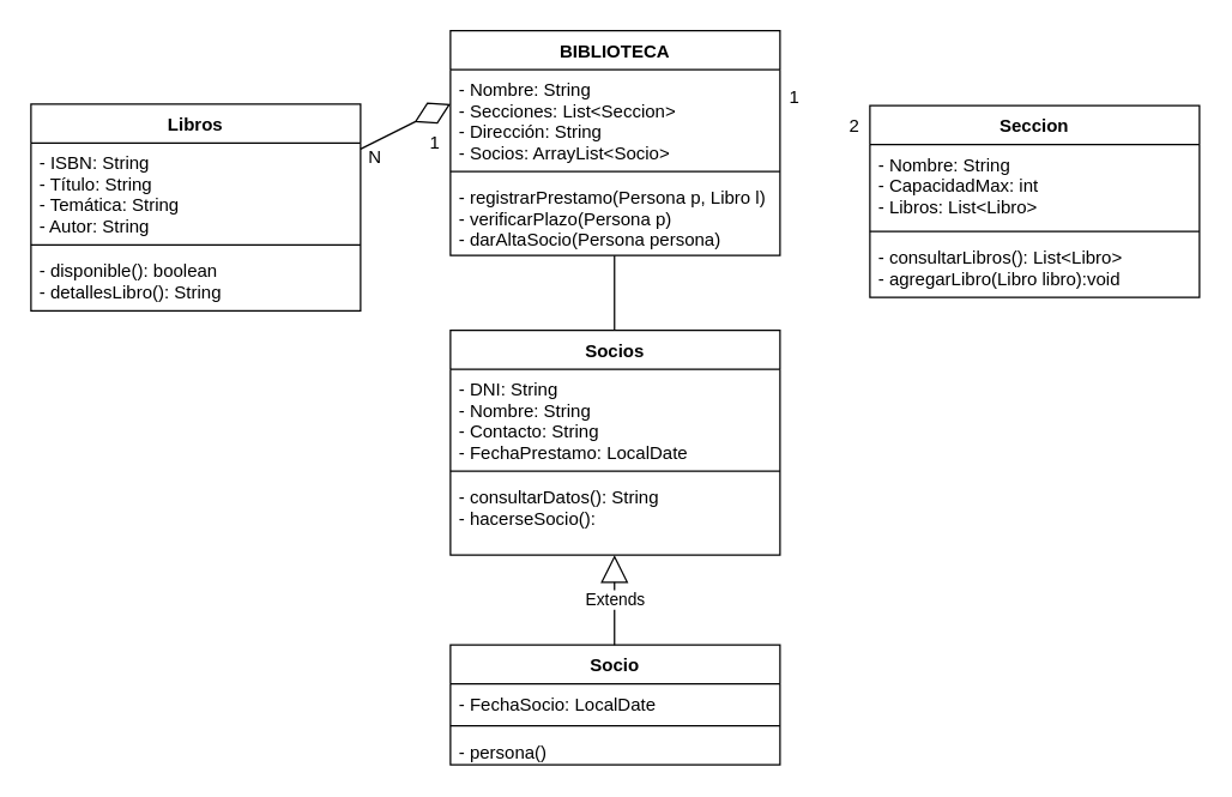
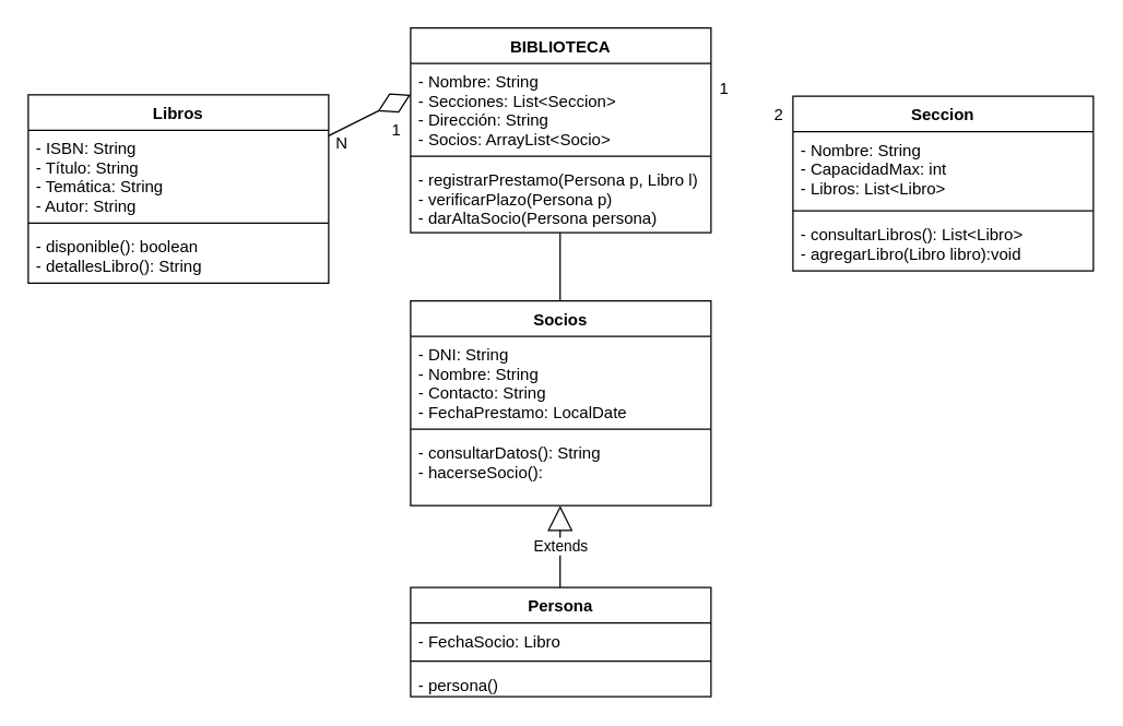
  <mxCell id="0" />
  <mxCell id="1" parent="0" />
  <mxCell id="2" value="BIBLIOTECA" style="swimlane;fontStyle=1;align=center;verticalAlign=top;childLayout=stackLayout;horizontal=1;startSize=26;horizontalStack=0;resizeParent=1;resizeParentMax=0;resizeLast=0;collapsible=1;marginBottom=0;strokeWidth=1;" parent="1" vertex="1"><mxGeometry x="300" y="20" width="220" height="150" as="geometry" /></mxCell>
  <mxCell id="3" value="- Nombre: String&#10;- Secciones: List&lt;Seccion&gt;&#10;- Dirección: String&#10;- Socios: ArrayList&lt;Socio&gt;&#10;" style="text;strokeColor=none;fillColor=none;align=left;verticalAlign=top;spacingLeft=4;spacingRight=4;overflow=hidden;rotatable=0;points=[[0,0.5],[1,0.5]];portConstraint=eastwest;strokeWidth=1;" parent="2" vertex="1"><mxGeometry y="26" width="220" height="64" as="geometry" /></mxCell>
  <mxCell id="4" value="" style="line;strokeWidth=1;fillColor=none;align=left;verticalAlign=middle;spacingTop=-1;spacingLeft=3;spacingRight=3;rotatable=0;labelPosition=right;points=[];portConstraint=eastwest;strokeColor=inherit;" parent="2" vertex="1"><mxGeometry y="90" width="220" height="8" as="geometry" /></mxCell>
  <mxCell id="5" value="- registrarPrestamo(Persona p, Libro l)&#10;- verificarPlazo(Persona p)&#10;- darAltaSocio(Persona persona)" style="text;strokeColor=none;fillColor=none;align=left;verticalAlign=top;spacingLeft=4;spacingRight=4;overflow=hidden;rotatable=0;points=[[0,0.5],[1,0.5]];portConstraint=eastwest;strokeWidth=1;" parent="2" vertex="1"><mxGeometry y="98" width="220" height="52" as="geometry" /></mxCell>
  <mxCell id="6" value="Seccion" style="swimlane;fontStyle=1;align=center;verticalAlign=top;childLayout=stackLayout;horizontal=1;startSize=26;horizontalStack=0;resizeParent=1;resizeParentMax=0;resizeLast=0;collapsible=1;marginBottom=0;strokeWidth=1;" parent="1" vertex="1"><mxGeometry x="580" y="70" width="220" height="128" as="geometry" /></mxCell>
  <mxCell id="7" value="- Nombre: String&#10;- CapacidadMax: int&#10;- Libros: List&lt;Libro&gt;&#10;" style="text;strokeColor=none;fillColor=none;align=left;verticalAlign=top;spacingLeft=4;spacingRight=4;overflow=hidden;rotatable=0;points=[[0,0.5],[1,0.5]];portConstraint=eastwest;strokeWidth=1;" parent="6" vertex="1"><mxGeometry y="26" width="220" height="54" as="geometry" /></mxCell>
  <mxCell id="8" value="" style="line;strokeWidth=1;fillColor=none;align=left;verticalAlign=middle;spacingTop=-1;spacingLeft=3;spacingRight=3;rotatable=0;labelPosition=right;points=[];portConstraint=eastwest;strokeColor=inherit;" parent="6" vertex="1"><mxGeometry y="80" width="220" height="8" as="geometry" /></mxCell>
  <mxCell id="9" value="- consultarLibros(): List&lt;Libro&gt;&#10;- agregarLibro(Libro libro):void" style="text;strokeColor=none;fillColor=none;align=left;verticalAlign=top;spacingLeft=4;spacingRight=4;overflow=hidden;rotatable=0;points=[[0,0.5],[1,0.5]];portConstraint=eastwest;strokeWidth=1;" parent="6" vertex="1"><mxGeometry y="88" width="220" height="40" as="geometry" /></mxCell>
  <mxCell id="10" value="1" style="text;html=1;strokeColor=none;fillColor=none;align=center;verticalAlign=middle;whiteSpace=wrap;rounded=0;strokeWidth=1;" parent="1" vertex="1"><mxGeometry x="500" y="50" width="60" height="30" as="geometry" /></mxCell>
  <mxCell id="11" value="2" style="text;html=1;strokeColor=none;fillColor=none;align=center;verticalAlign=middle;whiteSpace=wrap;rounded=0;strokeWidth=1;" parent="1" vertex="1"><mxGeometry x="540" y="69" width="60" height="30" as="geometry" /></mxCell>
  <mxCell id="12" value="Libros" style="swimlane;fontStyle=1;align=center;verticalAlign=top;childLayout=stackLayout;horizontal=1;startSize=26;horizontalStack=0;resizeParent=1;resizeParentMax=0;resizeLast=0;collapsible=1;marginBottom=0;strokeWidth=1;" parent="1" vertex="1"><mxGeometry x="20" y="69" width="220" height="138" as="geometry" /></mxCell>
  <mxCell id="13" value="- ISBN: String&#10;- Título: String&#10;- Temática: String&#10;- Autor: String&#10;" style="text;strokeColor=none;fillColor=none;align=left;verticalAlign=top;spacingLeft=4;spacingRight=4;overflow=hidden;rotatable=0;points=[[0,0.5],[1,0.5]];portConstraint=eastwest;strokeWidth=1;" parent="12" vertex="1"><mxGeometry y="26" width="220" height="64" as="geometry" /></mxCell>
  <mxCell id="14" value="" style="line;strokeWidth=1;fillColor=none;align=left;verticalAlign=middle;spacingTop=-1;spacingLeft=3;spacingRight=3;rotatable=0;labelPosition=right;points=[];portConstraint=eastwest;strokeColor=inherit;" parent="12" vertex="1"><mxGeometry y="90" width="220" height="8" as="geometry" /></mxCell>
  <mxCell id="15" value="- disponible(): boolean&#10;- detallesLibro(): String" style="text;strokeColor=none;fillColor=none;align=left;verticalAlign=top;spacingLeft=4;spacingRight=4;overflow=hidden;rotatable=0;points=[[0,0.5],[1,0.5]];portConstraint=eastwest;strokeWidth=1;" parent="12" vertex="1"><mxGeometry y="98" width="220" height="40" as="geometry" /></mxCell>
  <mxCell id="16" value="Socios" style="swimlane;fontStyle=1;align=center;verticalAlign=top;childLayout=stackLayout;horizontal=1;startSize=26;horizontalStack=0;resizeParent=1;resizeParentMax=0;resizeLast=0;collapsible=1;marginBottom=0;strokeWidth=1;" parent="1" vertex="1"><mxGeometry x="300" y="220" width="220" height="150" as="geometry" /></mxCell>
  <mxCell id="17" value="- DNI: String&#10;- Nombre: String&#10;- Contacto: String&#10;- FechaPrestamo: LocalDate&#10;" style="text;strokeColor=none;fillColor=none;align=left;verticalAlign=top;spacingLeft=4;spacingRight=4;overflow=hidden;rotatable=0;points=[[0,0.5],[1,0.5]];portConstraint=eastwest;strokeWidth=1;" parent="16" vertex="1"><mxGeometry y="26" width="220" height="64" as="geometry" /></mxCell>
  <mxCell id="18" value="" style="line;strokeWidth=1;fillColor=none;align=left;verticalAlign=middle;spacingTop=-1;spacingLeft=3;spacingRight=3;rotatable=0;labelPosition=right;points=[];portConstraint=eastwest;strokeColor=inherit;" parent="16" vertex="1"><mxGeometry y="90" width="220" height="8" as="geometry" /></mxCell>
  <mxCell id="19" value="- consultarDatos(): String&#10;- hacerseSocio(): " style="text;strokeColor=none;fillColor=none;align=left;verticalAlign=top;spacingLeft=4;spacingRight=4;overflow=hidden;rotatable=0;points=[[0,0.5],[1,0.5]];portConstraint=eastwest;strokeWidth=1;" parent="16" vertex="1"><mxGeometry y="98" width="220" height="52" as="geometry" /></mxCell>
  <mxCell id="20" value="" style="endArrow=diamondThin;endFill=0;endSize=24;html=1;" parent="1" edge="1"><mxGeometry width="160" relative="1" as="geometry"><mxPoint x="240" y="99" as="sourcePoint" /><mxPoint x="300" y="69" as="targetPoint" /></mxGeometry></mxCell>
- <mxCell id="21" value="Socio" style="swimlane;fontStyle=1;align=center;verticalAlign=top;childLayout=stackLayout;horizontal=1;startSize=26;horizontalStack=0;resizeParent=1;resizeParentMax=0;resizeLast=0;collapsible=1;marginBottom=0;strokeWidth=1;" parent="1" vertex="1"><mxGeometry x="300" y="430" width="220" height="80" as="geometry" /></mxCell>
- <mxCell id="22" value="- FechaSocio: LocalDate&#10;" style="text;strokeColor=none;fillColor=none;align=left;verticalAlign=top;spacingLeft=4;spacingRight=4;overflow=hidden;rotatable=0;points=[[0,0.5],[1,0.5]];portConstraint=eastwest;strokeWidth=1;" parent="21" vertex="1"><mxGeometry y="26" width="220" height="24" as="geometry" /></mxCell>
+ <mxCell id="21" value="Persona" style="swimlane;fontStyle=1;align=center;verticalAlign=top;childLayout=stackLayout;horizontal=1;startSize=26;horizontalStack=0;resizeParent=1;resizeParentMax=0;resizeLast=0;collapsible=1;marginBottom=0;strokeWidth=1;" parent="1" vertex="1"><mxGeometry x="300" y="430" width="220" height="80" as="geometry" /></mxCell>
+ <mxCell id="22" value="- FechaSocio: Libro&#10;" style="text;strokeColor=none;fillColor=none;align=left;verticalAlign=top;spacingLeft=4;spacingRight=4;overflow=hidden;rotatable=0;points=[[0,0.5],[1,0.5]];portConstraint=eastwest;strokeWidth=1;" parent="21" vertex="1"><mxGeometry y="26" width="220" height="24" as="geometry" /></mxCell>
  <mxCell id="23" value="" style="line;strokeWidth=1;fillColor=none;align=left;verticalAlign=middle;spacingTop=-1;spacingLeft=3;spacingRight=3;rotatable=0;labelPosition=right;points=[];portConstraint=eastwest;strokeColor=inherit;" parent="21" vertex="1"><mxGeometry y="50" width="220" height="8" as="geometry" /></mxCell>
  <mxCell id="24" value="- persona()" style="text;strokeColor=none;fillColor=none;align=left;verticalAlign=top;spacingLeft=4;spacingRight=4;overflow=hidden;rotatable=0;points=[[0,0.5],[1,0.5]];portConstraint=eastwest;strokeWidth=1;" parent="21" vertex="1"><mxGeometry y="58" width="220" height="22" as="geometry" /></mxCell>
  <mxCell id="25" value="Extends" style="endArrow=block;endSize=16;endFill=0;html=1;" parent="1" edge="1"><mxGeometry width="160" relative="1" as="geometry"><mxPoint x="409.5" y="430" as="sourcePoint" /><mxPoint x="409.5" y="370" as="targetPoint" /><Array as="points"><mxPoint x="409.5" y="430" /></Array><mxPoint as="offset" /></mxGeometry></mxCell>
  <mxCell id="26" value="" style="endArrow=none;html=1;edgeStyle=orthogonalEdgeStyle;" parent="1" edge="1"><mxGeometry relative="1" as="geometry"><mxPoint x="409.5" y="170" as="sourcePoint" /><mxPoint x="409.5" y="220" as="targetPoint" /></mxGeometry></mxCell>
  <mxCell id="27" value="1" style="text;html=1;strokeColor=none;fillColor=none;align=center;verticalAlign=middle;whiteSpace=wrap;rounded=0;" vertex="1" parent="1"><mxGeometry x="260" y="80" width="60" height="30" as="geometry" /></mxCell>
  <mxCell id="28" value="N" style="text;html=1;strokeColor=none;fillColor=none;align=center;verticalAlign=middle;whiteSpace=wrap;rounded=0;" vertex="1" parent="1"><mxGeometry x="220" y="90" width="60" height="30" as="geometry" /></mxCell>
